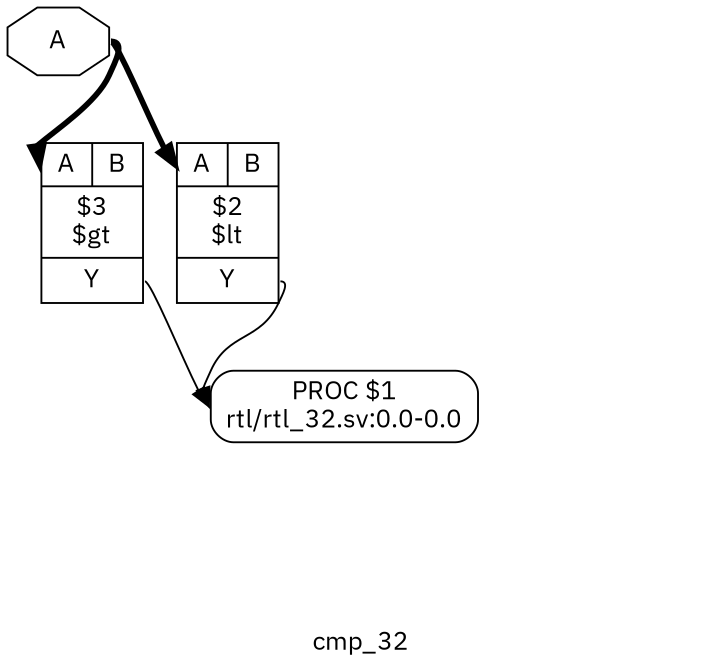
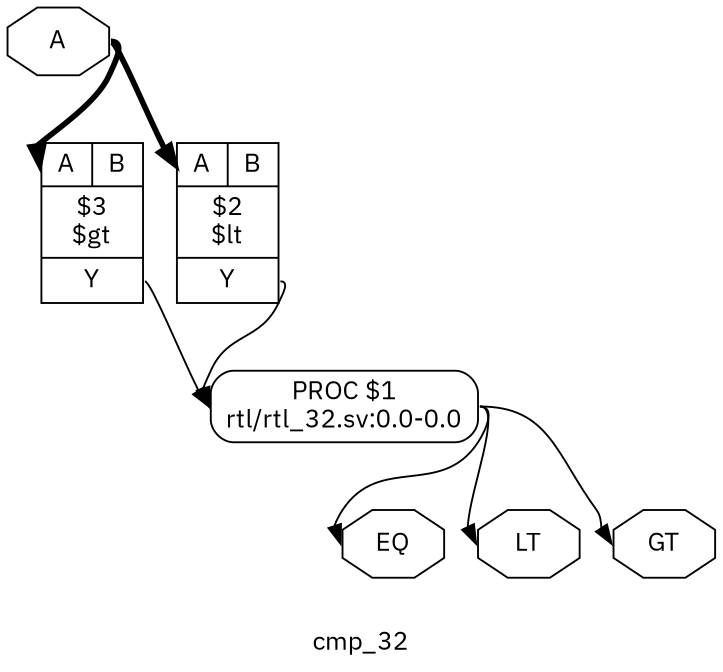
  digraph {
    fontname="IBM Plex Sans"
    label=cmp_32
    rankdir=TB
    remincross=true
    node [color=black fontcolor=black fontname="IBM Plex Sans" shape=octagon]
    edge [color=black fontcolor=black fontname="IBM Plex Sans" headport=w tailport=e]
+   n1 [label=EQ]
+   n2 [label=LT]
+   n3 [label=GT]
    n4 [label="{{<p15> A|<p14> B}|$3\n$gt|{<p16> Y}}" shape=record color="" fontcolor=""]
    n5 [label="PROC $1\nrtl/rtl_32.sv:0.0-0.0" shape=box style=rounded color="" fontcolor=""]
    n6 [label="{{<p15> A|<p14> B}|$2\n$lt|{<p16> Y}}" shape=record color="" fontcolor=""]
    n7 [label=A]
    n4 -> n5 [tailport="p16:e"]
+   n5 -> n1
+   n5 -> n2
+   n5 -> n3
    n6 -> n5 [tailport="p16:e"]
    n7 -> n4 [headport="p15:w" style="setlinewidth(3)"]
    n7 -> n6 [headport="p15:w" style="setlinewidth(3)"]
  }
